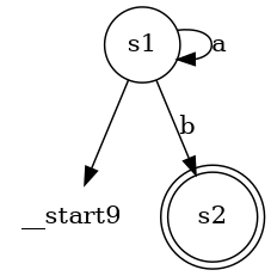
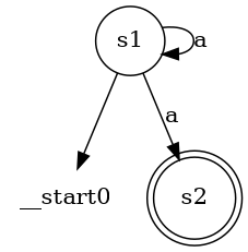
  digraph {
-   __start0 [shape=none label=__start9]
+   __start0 [shape=none]
    n2 [label=s1 shape=circle]
    n3 [label=s2 shape=doublecircle]
    n2 -> __start0
    n2 -> n2 [label=a]
-   n2 -> n3 [label=b]
+   n2 -> n3 [label=a]
  }
